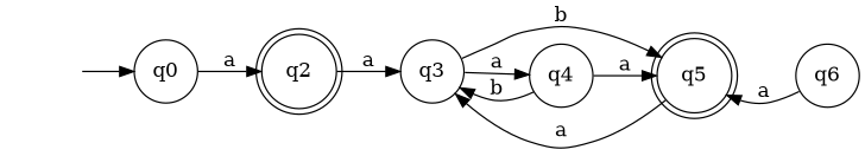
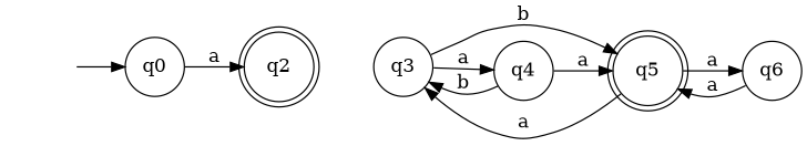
  digraph {
    rankdir=LR
    node [shape=circle]
    "" [shape=none]
    n2 [label=q0]
    q2 [shape=doublecircle]
    q3
    q5 [shape=doublecircle]
    q4
    q6
    "" -> n2
    n2 -> q2 [label=a]
-   q2 -> q3 [label=a]
    q3 -> q5 [label=b]
    q3 -> q4 [label=a]
    q5 -> q3 [label=a]
+   q5 -> q6 [label=a]
    q4 -> q3 [label=b]
    q4 -> q5 [label=a]
    q6 -> q5 [label=a]
  }
